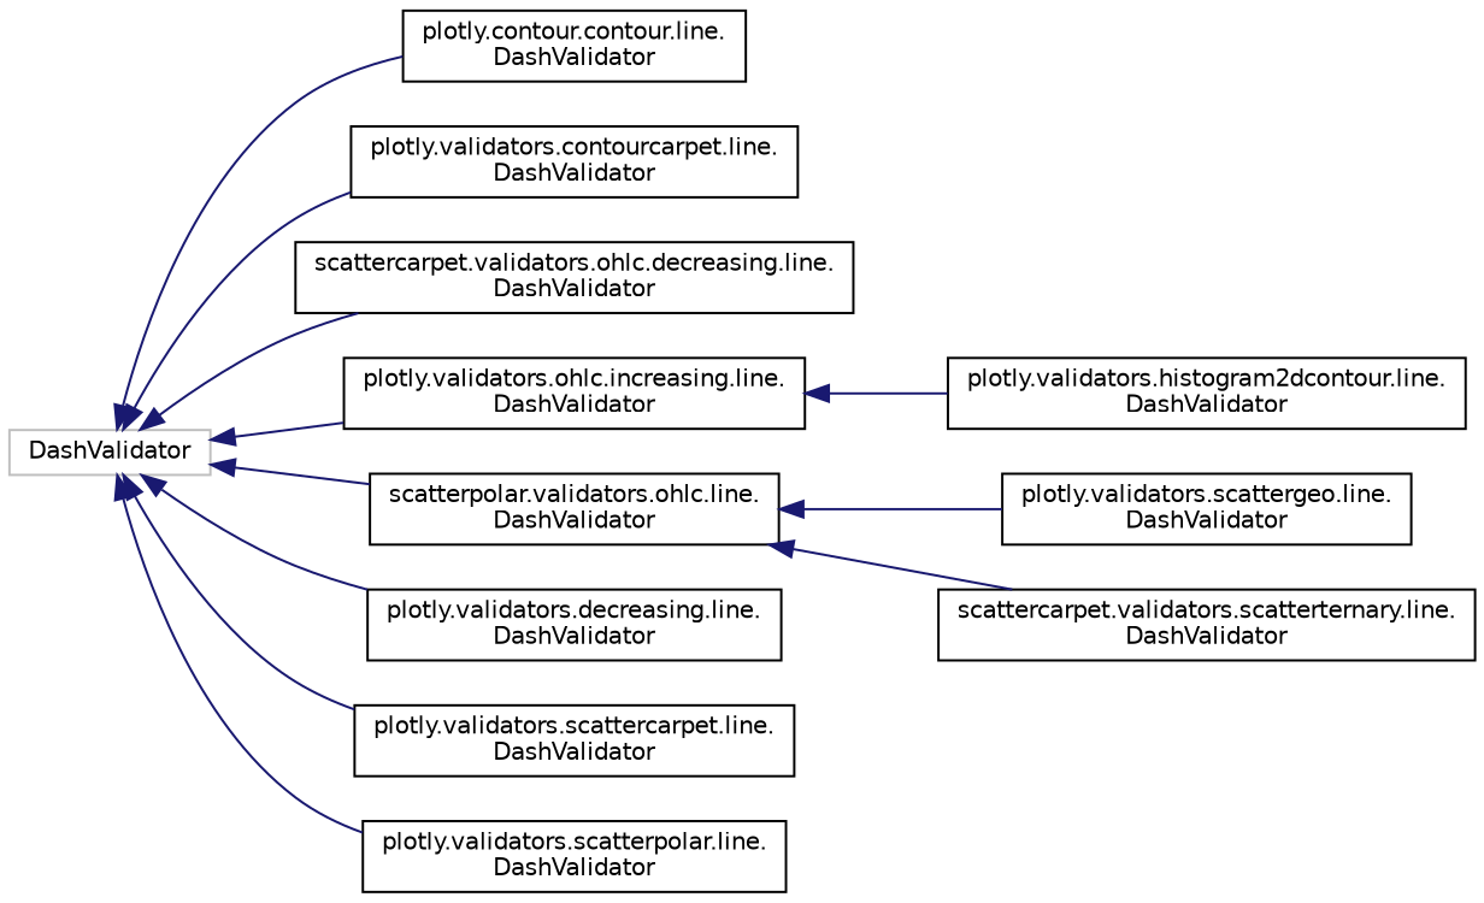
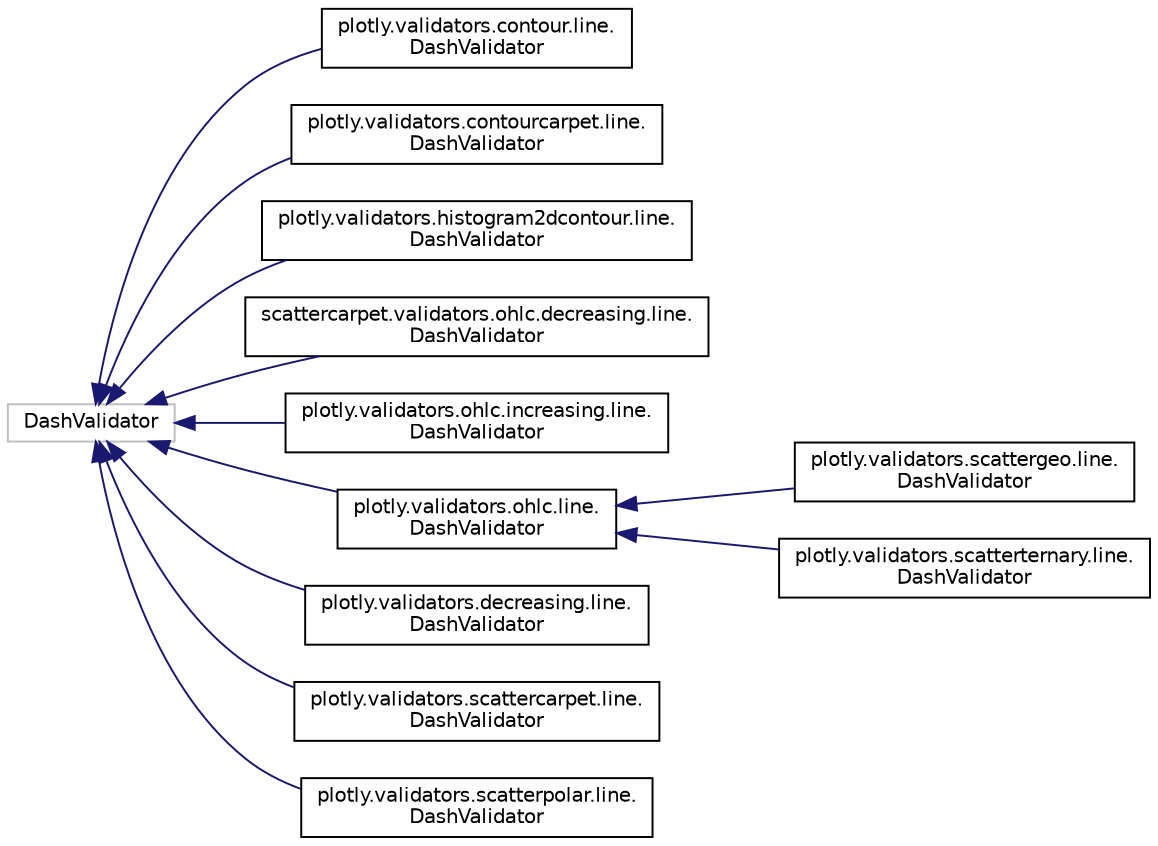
  digraph {
    rankdir=LR
    node [color=black fillcolor=white fontname=Helvetica fontsize=10 shape=record style=filled]
    edge [color=midnightblue dir=back fontname=Helvetica fontsize=10 labelfontname=Helvetica labelfontsize=10 style=solid]
    n1 [color=grey75 height=0.2 label=DashValidator width=0.4]
-   n2 [height=0.2 label="plotly.contour.contour.line.\lDashValidator" width=0.4]
+   n2 [height=0.2 label="plotly.validators.contour.line.\lDashValidator" width=0.4]
    n3 [height=0.2 label="plotly.validators.contourcarpet.line.\lDashValidator" width=0.4]
    n4 [height=0.2 label="plotly.validators.histogram2dcontour.line.\lDashValidator" width=0.4]
    n5 [height=0.2 label="scattercarpet.validators.ohlc.decreasing.line.\lDashValidator" width=0.4]
    n6 [height=0.2 label="plotly.validators.ohlc.increasing.line.\lDashValidator" width=0.4]
-   n7 [height=0.2 label="scatterpolar.validators.ohlc.line.\lDashValidator" width=0.4]
+   n7 [height=0.2 label="plotly.validators.ohlc.line.\lDashValidator" width=0.4]
    n8 [height=0.2 label="plotly.validators.decreasing.line.\lDashValidator" width=0.4]
    n9 [height=0.2 label="plotly.validators.scattercarpet.line.\lDashValidator" width=0.4]
    n10 [height=0.2 label="plotly.validators.scatterpolar.line.\lDashValidator" width=0.4]
    n11 [height=0.2 label="plotly.validators.scattergeo.line.\lDashValidator" width=0.4]
-   n12 [height=0.2 label="scattercarpet.validators.scatterternary.line.\lDashValidator" width=0.4]
+   n12 [height=0.2 label="plotly.validators.scatterternary.line.\lDashValidator" width=0.4]
    n1 -> n2
    n1 -> n3
-   n6 -> n4
+   n1 -> n4
    n1 -> n5
    n1 -> n6
    n1 -> n7
    n1 -> n8
    n1 -> n9
    n1 -> n10
    n7 -> n11
    n7 -> n12
  }
